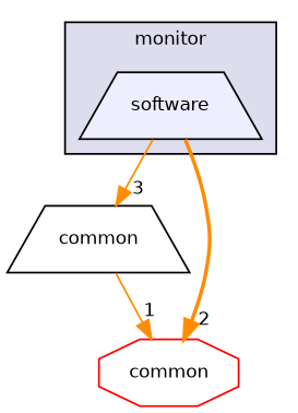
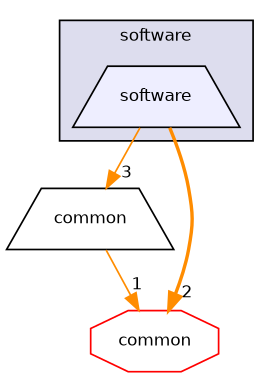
  digraph {
    compound=true
    node [fontname=Helvetica fontsize=10 shape=trapezium style=filled]
    edge [labeldistance=1.5 labelfontname=Helvetica labelfontsize=10 color=darkorange style=solid]
    n1 [fillcolor="#eeeeff" label=software pencolor=black]
    n2 [label=common style=""]
    n3 [color=red fillcolor=white label=common shape=octagon]
    subgraph cluster_1 {
      bgcolor="#ddddee"
      fontname=Helvetica
      fontsize=10
-     label=monitor
+     label=software
      pencolor=black
      n1
    }
    n1 -> n2 [headlabel=3]
    n1 -> n3 [headlabel=2 style=bold]
    n2 -> n3 [headlabel=1]
  }
